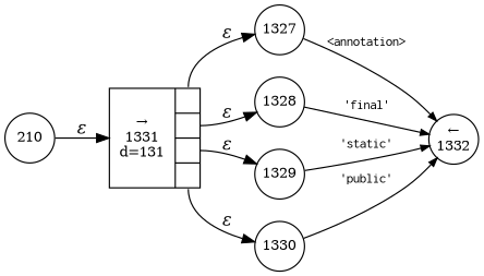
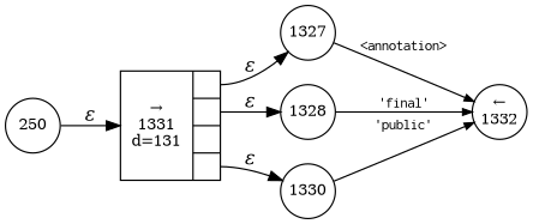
  digraph {
    rankdir=LR
    node [fixedsize=true fontsize=11 peripheries=1 shape=circle]
    edge [fontname="Times-Italic"]
    n1 [label=1328 width=.55]
    n2 [label="&larr;\n1332" width=.55]
-   n3 [label=1329 width=.55]
-   n4 [label=210 width=.55]
+   n4 [label=250 width=.55]
    n5 [fixedsize=false label="{&rarr;\n1331\nd=131|{<p0>|<p1>|<p2>|<p3>}}" shape=record]
    n6 [label=1330 width=.55]
    n7 [label=1327 width=.55]
    n1 -> n2 [arrowhead=normal arrowsize=.7 fontname=Courier fontsize=11 label="'final'"]
-   n3 -> n2 [arrowhead=normal arrowsize=.7 fontname=Courier fontsize=11 label="'static'"]
    n4 -> n5 [label="&epsilon;"]
    n5 -> n1 [label="&epsilon;" tailport=p1]
-   n5 -> n3 [label="&epsilon;" tailport=p2]
    n5 -> n6 [label="&epsilon;" tailport=p3]
    n5 -> n7 [label="&epsilon;" tailport=p0]
    n6 -> n2 [arrowhead=normal arrowsize=.7 fontname=Courier fontsize=11 label="'public'"]
    n7 -> n2 [arrowhead=normal arrowsize=.7 fontname=Courier fontsize=11 label="<annotation>"]
  }
